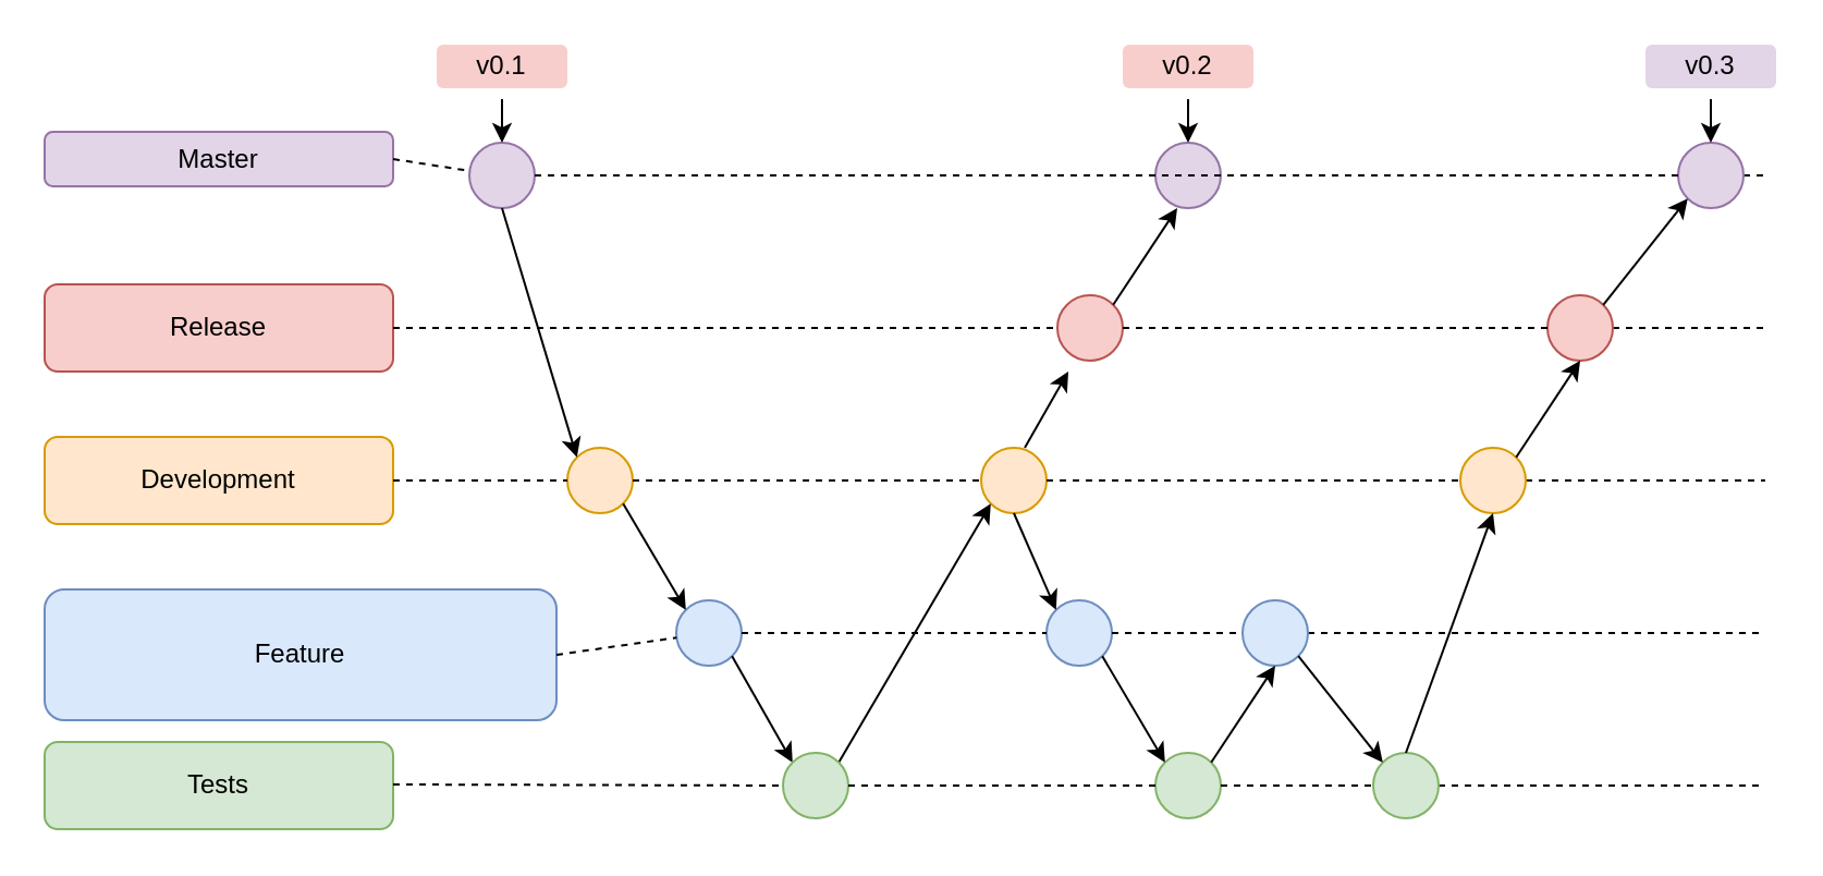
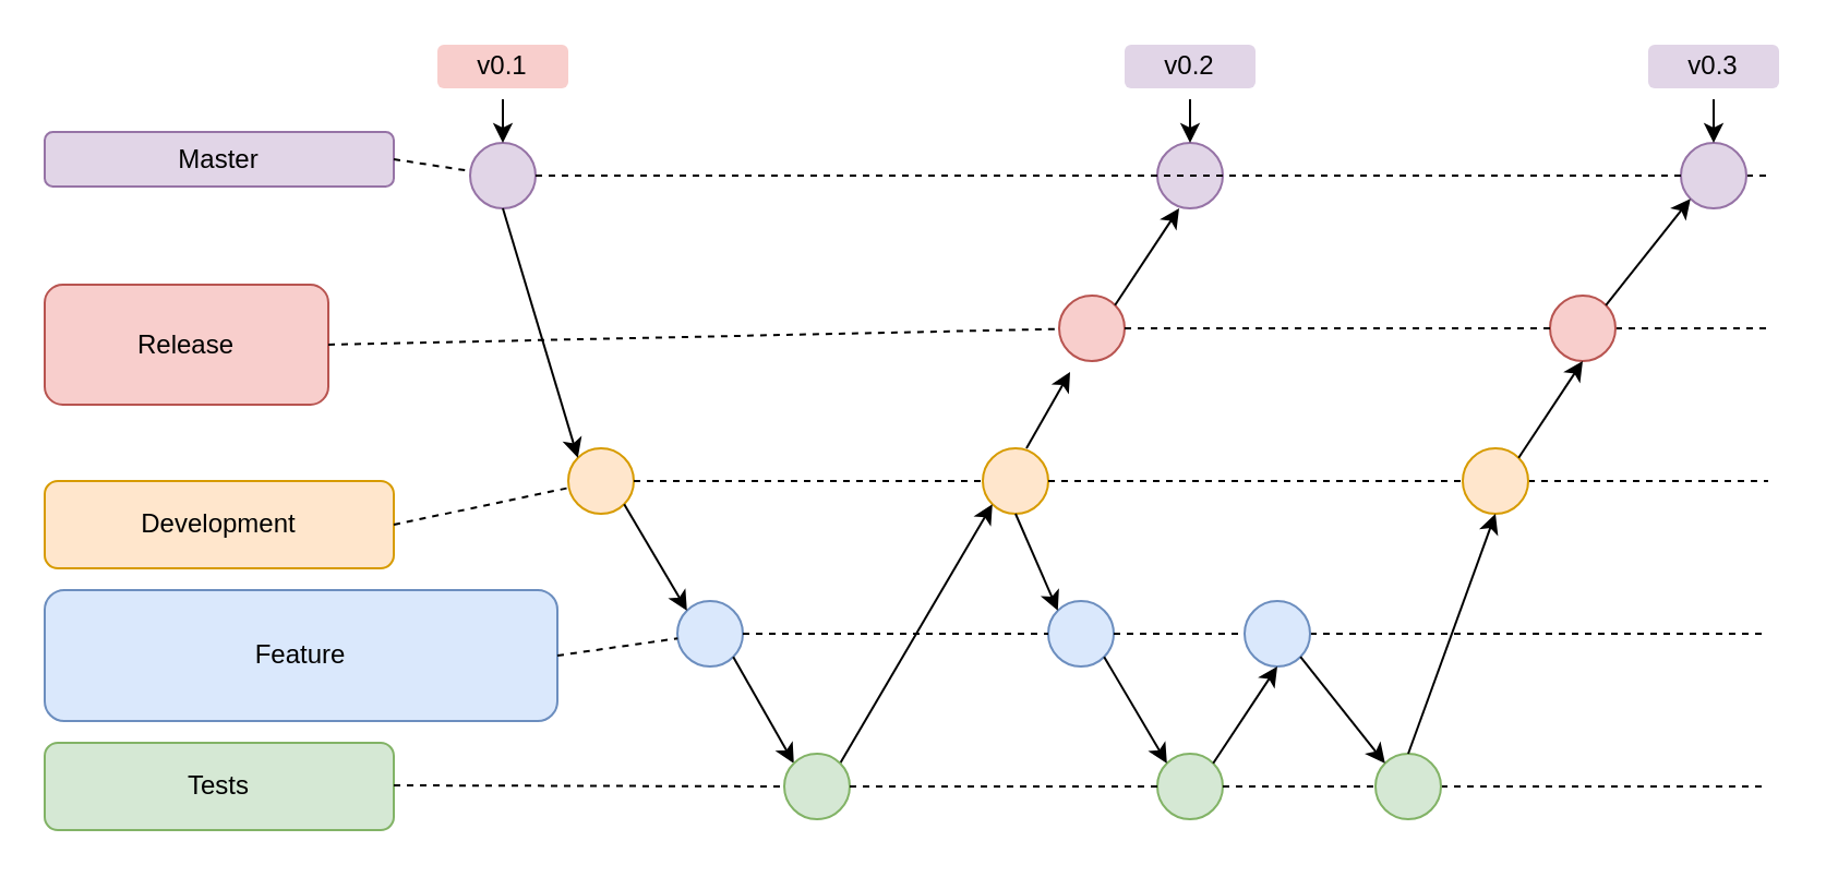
  <mxCell id="0" />
  <mxCell id="1" parent="0" />
  <mxCell id="2" value="Master" style="rounded=1;whiteSpace=wrap;html=1;fillColor=#e1d5e7;strokeColor=#9673a6;" vertex="1" parent="1"><mxGeometry x="20" y="60" width="160" height="25" as="geometry" /></mxCell>
- <mxCell id="3" value="Release" style="rounded=1;whiteSpace=wrap;html=1;fillColor=#f8cecc;strokeColor=#b85450;" vertex="1" parent="1"><mxGeometry x="20" y="130" width="160" height="40" as="geometry" /></mxCell>
- <mxCell id="4" value="Development" style="rounded=1;whiteSpace=wrap;html=1;fillColor=#ffe6cc;strokeColor=#d79b00;" vertex="1" parent="1"><mxGeometry x="20" y="200" width="160" height="40" as="geometry" /></mxCell>
+ <mxCell id="3" value="Release" style="rounded=1;whiteSpace=wrap;html=1;fillColor=#f8cecc;strokeColor=#b85450;" vertex="1" parent="1"><mxGeometry x="20" y="130" width="130" height="55" as="geometry" /></mxCell>
+ <mxCell id="4" value="Development" style="rounded=1;whiteSpace=wrap;html=1;fillColor=#ffe6cc;strokeColor=#d79b00;" vertex="1" parent="1"><mxGeometry x="20" y="220" width="160" height="40" as="geometry" /></mxCell>
  <mxCell id="5" value="Feature" style="rounded=1;whiteSpace=wrap;html=1;fillColor=#dae8fc;strokeColor=#6c8ebf;" vertex="1" parent="1"><mxGeometry x="20" y="270" width="235" height="60" as="geometry" /></mxCell>
  <mxCell id="6" value="" style="endArrow=none;dashed=1;html=1;exitX=1;exitY=0.5;exitDx=0;exitDy=0;" edge="1" parent="1" source="52"><mxGeometry width="50" height="50" relative="1" as="geometry"><mxPoint x="190" y="300" as="sourcePoint" /><mxPoint x="810" y="220" as="targetPoint" /></mxGeometry></mxCell>
  <mxCell id="7" value="" style="endArrow=none;dashed=1;html=1;exitX=1;exitY=0.5;exitDx=0;exitDy=0;" edge="1" parent="1" source="48"><mxGeometry width="50" height="50" relative="1" as="geometry"><mxPoint x="230" y="150" as="sourcePoint" /><mxPoint x="810" y="150" as="targetPoint" /></mxGeometry></mxCell>
  <mxCell id="8" value="" style="endArrow=none;dashed=1;html=1;exitX=1;exitY=0.5;exitDx=0;exitDy=0;" edge="1" parent="1"><mxGeometry width="50" height="50" relative="1" as="geometry"><mxPoint x="590" y="80" as="sourcePoint" /><mxPoint x="590" y="80" as="targetPoint" /></mxGeometry></mxCell>
  <mxCell id="9" value="" style="endArrow=none;dashed=1;html=1;exitX=1;exitY=0.5;exitDx=0;exitDy=0;" edge="1" parent="1" source="50"><mxGeometry width="50" height="50" relative="1" as="geometry"><mxPoint x="180" y="80" as="sourcePoint" /><mxPoint x="810" y="80" as="targetPoint" /></mxGeometry></mxCell>
  <mxCell id="10" value="" style="ellipse;whiteSpace=wrap;html=1;aspect=fixed;fillColor=#e1d5e7;strokeColor=#9673a6;" vertex="1" parent="1"><mxGeometry x="530" y="65" width="30" height="30" as="geometry" /></mxCell>
  <mxCell id="11" value="" style="ellipse;whiteSpace=wrap;html=1;aspect=fixed;fillColor=#f8cecc;strokeColor=#b85450;" vertex="1" parent="1"><mxGeometry x="485" y="135" width="30" height="30" as="geometry" /></mxCell>
  <mxCell id="12" value="" style="endArrow=none;dashed=1;html=1;exitX=1;exitY=0.5;exitDx=0;exitDy=0;" edge="1" parent="1" source="3" target="11"><mxGeometry width="50" height="50" relative="1" as="geometry"><mxPoint x="180" y="150" as="sourcePoint" /><mxPoint x="590" y="149.5" as="targetPoint" /></mxGeometry></mxCell>
  <mxCell id="13" value="" style="ellipse;whiteSpace=wrap;html=1;aspect=fixed;fillColor=#ffe6cc;strokeColor=#d79b00;" vertex="1" parent="1"><mxGeometry x="260" y="205" width="30" height="30" as="geometry" /></mxCell>
  <mxCell id="14" value="" style="endArrow=none;dashed=1;html=1;exitX=1;exitY=0.5;exitDx=0;exitDy=0;" edge="1" parent="1" source="4" target="13"><mxGeometry width="50" height="50" relative="1" as="geometry"><mxPoint x="180" y="220" as="sourcePoint" /><mxPoint x="590" y="220" as="targetPoint" /></mxGeometry></mxCell>
  <mxCell id="15" value="" style="ellipse;whiteSpace=wrap;html=1;aspect=fixed;fillColor=#dae8fc;strokeColor=#6c8ebf;" vertex="1" parent="1"><mxGeometry x="310" y="275" width="30" height="30" as="geometry" /></mxCell>
  <mxCell id="16" value="" style="endArrow=none;dashed=1;html=1;exitX=1;exitY=0.5;exitDx=0;exitDy=0;" edge="1" parent="1" source="5" target="15"><mxGeometry width="50" height="50" relative="1" as="geometry"><mxPoint x="180" y="290" as="sourcePoint" /><mxPoint x="600" y="290" as="targetPoint" /></mxGeometry></mxCell>
  <mxCell id="17" value="" style="ellipse;whiteSpace=wrap;html=1;aspect=fixed;fillColor=#e1d5e7;strokeColor=#9673a6;" vertex="1" parent="1"><mxGeometry x="215" y="65" width="30" height="30" as="geometry" /></mxCell>
  <mxCell id="18" value="" style="endArrow=none;dashed=1;html=1;exitX=1;exitY=0.5;exitDx=0;exitDy=0;" edge="1" parent="1" source="2" target="17"><mxGeometry width="50" height="50" relative="1" as="geometry"><mxPoint x="180" y="80" as="sourcePoint" /><mxPoint x="350" y="80" as="targetPoint" /></mxGeometry></mxCell>
  <mxCell id="19" value="" style="endArrow=classic;html=1;entryX=0;entryY=0;entryDx=0;entryDy=0;exitX=1;exitY=1;exitDx=0;exitDy=0;" edge="1" parent="1" source="13" target="15"><mxGeometry width="50" height="50" relative="1" as="geometry"><mxPoint x="20" y="380" as="sourcePoint" /><mxPoint x="70" y="330" as="targetPoint" /></mxGeometry></mxCell>
  <mxCell id="20" value="" style="endArrow=none;dashed=1;html=1;exitX=1;exitY=0.5;exitDx=0;exitDy=0;" edge="1" parent="1" source="42"><mxGeometry width="50" height="50" relative="1" as="geometry"><mxPoint x="340" y="290" as="sourcePoint" /><mxPoint x="810" y="290" as="targetPoint" /></mxGeometry></mxCell>
  <mxCell id="21" value="" style="endArrow=classic;html=1;entryX=0;entryY=0;entryDx=0;entryDy=0;exitX=0.5;exitY=1;exitDx=0;exitDy=0;" edge="1" parent="1" source="17" target="13"><mxGeometry width="50" height="50" relative="1" as="geometry"><mxPoint x="20" y="380" as="sourcePoint" /><mxPoint x="70" y="330" as="targetPoint" /></mxGeometry></mxCell>
  <mxCell id="22" value="" style="endArrow=classic;html=1;entryX=0;entryY=0;entryDx=0;entryDy=0;exitX=1;exitY=1;exitDx=0;exitDy=0;" edge="1" parent="1" source="15" target="30"><mxGeometry width="50" height="50" relative="1" as="geometry"><mxPoint x="20" y="380" as="sourcePoint" /><mxPoint x="70" y="330" as="targetPoint" /></mxGeometry></mxCell>
  <mxCell id="23" value="" style="ellipse;whiteSpace=wrap;html=1;aspect=fixed;fillColor=#ffe6cc;strokeColor=#d79b00;" vertex="1" parent="1"><mxGeometry x="450" y="205" width="30" height="30" as="geometry" /></mxCell>
  <mxCell id="24" value="" style="endArrow=none;dashed=1;html=1;exitX=1;exitY=0.5;exitDx=0;exitDy=0;" edge="1" parent="1" source="13" target="23"><mxGeometry width="50" height="50" relative="1" as="geometry"><mxPoint x="290" y="220" as="sourcePoint" /><mxPoint x="590" y="220" as="targetPoint" /></mxGeometry></mxCell>
  <mxCell id="25" value="" style="endArrow=classic;html=1;entryX=0;entryY=1;entryDx=0;entryDy=0;exitX=1;exitY=0;exitDx=0;exitDy=0;" edge="1" parent="1" source="30" target="23"><mxGeometry width="50" height="50" relative="1" as="geometry"><mxPoint x="430" y="275" as="sourcePoint" /><mxPoint x="384" y="300" as="targetPoint" /></mxGeometry></mxCell>
  <mxCell id="26" value="" style="endArrow=classic;html=1;" edge="1" parent="1"><mxGeometry width="50" height="50" relative="1" as="geometry"><mxPoint x="470" y="205" as="sourcePoint" /><mxPoint x="490" y="170" as="targetPoint" /></mxGeometry></mxCell>
  <mxCell id="27" value="" style="endArrow=classic;html=1;exitX=1;exitY=0;exitDx=0;exitDy=0;" edge="1" parent="1" source="11"><mxGeometry width="50" height="50" relative="1" as="geometry"><mxPoint x="20" y="380" as="sourcePoint" /><mxPoint x="540" y="95" as="targetPoint" /></mxGeometry></mxCell>
  <mxCell id="28" value="Tests" style="rounded=1;whiteSpace=wrap;html=1;fillColor=#d5e8d4;strokeColor=#82b366;" vertex="1" parent="1"><mxGeometry x="20" y="340" width="160" height="40" as="geometry" /></mxCell>
  <mxCell id="29" value="" style="endArrow=none;dashed=1;html=1;exitX=1;exitY=0.5;exitDx=0;exitDy=0;" edge="1" parent="1" source="43"><mxGeometry width="50" height="50" relative="1" as="geometry"><mxPoint x="180" y="359.5" as="sourcePoint" /><mxPoint x="810" y="360" as="targetPoint" /></mxGeometry></mxCell>
  <mxCell id="30" value="" style="ellipse;whiteSpace=wrap;html=1;aspect=fixed;fillColor=#d5e8d4;strokeColor=#82b366;" vertex="1" parent="1"><mxGeometry x="359" y="345" width="30" height="30" as="geometry" /></mxCell>
  <mxCell id="31" value="" style="endArrow=none;dashed=1;html=1;exitX=1;exitY=0.5;exitDx=0;exitDy=0;" edge="1" parent="1" target="30"><mxGeometry width="50" height="50" relative="1" as="geometry"><mxPoint x="180" y="359.5" as="sourcePoint" /><mxPoint x="600" y="360" as="targetPoint" /></mxGeometry></mxCell>
  <mxCell id="32" style="edgeStyle=orthogonalEdgeStyle;rounded=0;orthogonalLoop=1;jettySize=auto;html=1;exitX=0.5;exitY=1;exitDx=0;exitDy=0;entryX=0.5;entryY=0;entryDx=0;entryDy=0;" edge="1" parent="1" source="33" target="17"><mxGeometry relative="1" as="geometry" /></mxCell>
  <mxCell id="33" value="v0.1" style="rounded=1;whiteSpace=wrap;html=1;fillColor=#f8cecc;strokeColor=none;perimeterSpacing=5;" vertex="1" parent="1"><mxGeometry x="200" y="20" width="60" height="20" as="geometry" /></mxCell>
  <mxCell id="34" style="edgeStyle=orthogonalEdgeStyle;rounded=0;orthogonalLoop=1;jettySize=auto;html=1;exitX=0.5;exitY=1;exitDx=0;exitDy=0;entryX=0.5;entryY=0;entryDx=0;entryDy=0;" edge="1" parent="1" source="35" target="10"><mxGeometry relative="1" as="geometry" /></mxCell>
- <mxCell id="35" value="v0.2" style="rounded=1;whiteSpace=wrap;html=1;fillColor=#f8cecc;strokeColor=none;perimeterSpacing=5;" vertex="1" parent="1"><mxGeometry x="515" y="20" width="60" height="20" as="geometry" /></mxCell>
+ <mxCell id="35" value="v0.2" style="rounded=1;whiteSpace=wrap;html=1;fillColor=#e1d5e7;strokeColor=none;perimeterSpacing=5;" vertex="1" parent="1"><mxGeometry x="515" y="20" width="60" height="20" as="geometry" /></mxCell>
  <mxCell id="36" value="" style="ellipse;whiteSpace=wrap;html=1;aspect=fixed;fillColor=#dae8fc;strokeColor=#6c8ebf;" vertex="1" parent="1"><mxGeometry x="480" y="275" width="30" height="30" as="geometry" /></mxCell>
  <mxCell id="37" value="" style="endArrow=none;dashed=1;html=1;exitX=1;exitY=0.5;exitDx=0;exitDy=0;" edge="1" parent="1" source="15" target="36"><mxGeometry width="50" height="50" relative="1" as="geometry"><mxPoint x="340" y="290" as="sourcePoint" /><mxPoint x="600" y="290" as="targetPoint" /></mxGeometry></mxCell>
  <mxCell id="38" value="" style="endArrow=classic;html=1;exitX=0.5;exitY=1;exitDx=0;exitDy=0;entryX=0;entryY=0;entryDx=0;entryDy=0;" edge="1" parent="1" source="23" target="36"><mxGeometry width="50" height="50" relative="1" as="geometry"><mxPoint x="20" y="450" as="sourcePoint" /><mxPoint x="484" y="270" as="targetPoint" /></mxGeometry></mxCell>
  <mxCell id="39" value="" style="ellipse;whiteSpace=wrap;html=1;aspect=fixed;fillColor=#d5e8d4;strokeColor=#82b366;" vertex="1" parent="1"><mxGeometry x="530" y="345" width="30" height="30" as="geometry" /></mxCell>
  <mxCell id="40" value="" style="endArrow=none;dashed=1;html=1;exitX=1;exitY=0.5;exitDx=0;exitDy=0;" edge="1" parent="1" source="30" target="39"><mxGeometry width="50" height="50" relative="1" as="geometry"><mxPoint x="389" y="360" as="sourcePoint" /><mxPoint x="690" y="360" as="targetPoint" /></mxGeometry></mxCell>
  <mxCell id="41" value="" style="endArrow=classic;html=1;exitX=1;exitY=1;exitDx=0;exitDy=0;entryX=0;entryY=0;entryDx=0;entryDy=0;" edge="1" parent="1" source="36" target="39"><mxGeometry width="50" height="50" relative="1" as="geometry"><mxPoint x="20" y="450" as="sourcePoint" /><mxPoint x="523" y="342" as="targetPoint" /></mxGeometry></mxCell>
  <mxCell id="42" value="" style="ellipse;whiteSpace=wrap;html=1;aspect=fixed;fillColor=#dae8fc;strokeColor=#6c8ebf;" vertex="1" parent="1"><mxGeometry x="570" y="275" width="30" height="30" as="geometry" /></mxCell>
  <mxCell id="43" value="" style="ellipse;whiteSpace=wrap;html=1;aspect=fixed;fillColor=#d5e8d4;strokeColor=#82b366;" vertex="1" parent="1"><mxGeometry x="630" y="345" width="30" height="30" as="geometry" /></mxCell>
  <mxCell id="44" value="" style="endArrow=none;dashed=1;html=1;exitX=1;exitY=0.5;exitDx=0;exitDy=0;" edge="1" parent="1" source="39" target="43"><mxGeometry width="50" height="50" relative="1" as="geometry"><mxPoint x="560" y="360" as="sourcePoint" /><mxPoint x="690" y="360" as="targetPoint" /></mxGeometry></mxCell>
  <mxCell id="45" value="" style="endArrow=classic;html=1;entryX=0.5;entryY=1;entryDx=0;entryDy=0;exitX=1;exitY=0;exitDx=0;exitDy=0;" edge="1" parent="1" source="39" target="42"><mxGeometry width="50" height="50" relative="1" as="geometry"><mxPoint x="20" y="450" as="sourcePoint" /><mxPoint x="70" y="400" as="targetPoint" /></mxGeometry></mxCell>
  <mxCell id="46" value="" style="endArrow=classic;html=1;entryX=0;entryY=0;entryDx=0;entryDy=0;exitX=1;exitY=1;exitDx=0;exitDy=0;" edge="1" parent="1" source="42" target="43"><mxGeometry width="50" height="50" relative="1" as="geometry"><mxPoint x="565.607" y="359.393" as="sourcePoint" /><mxPoint x="595" y="315" as="targetPoint" /></mxGeometry></mxCell>
  <mxCell id="47" value="" style="endArrow=none;dashed=1;html=1;exitX=1;exitY=0.5;exitDx=0;exitDy=0;entryX=0;entryY=0.5;entryDx=0;entryDy=0;" edge="1" parent="1" source="36" target="42"><mxGeometry width="50" height="50" relative="1" as="geometry"><mxPoint x="610" y="300" as="sourcePoint" /><mxPoint x="820" y="300" as="targetPoint" /></mxGeometry></mxCell>
  <mxCell id="48" value="" style="ellipse;whiteSpace=wrap;html=1;aspect=fixed;fillColor=#f8cecc;strokeColor=#b85450;" vertex="1" parent="1"><mxGeometry x="710" y="135" width="30" height="30" as="geometry" /></mxCell>
  <mxCell id="49" value="" style="endArrow=none;dashed=1;html=1;exitX=1;exitY=0.5;exitDx=0;exitDy=0;" edge="1" parent="1" source="11" target="48"><mxGeometry width="50" height="50" relative="1" as="geometry"><mxPoint x="515" y="150" as="sourcePoint" /><mxPoint x="810" y="150" as="targetPoint" /></mxGeometry></mxCell>
  <mxCell id="50" value="" style="ellipse;whiteSpace=wrap;html=1;aspect=fixed;fillColor=#e1d5e7;strokeColor=#9673a6;" vertex="1" parent="1"><mxGeometry x="770" y="65" width="30" height="30" as="geometry" /></mxCell>
  <mxCell id="51" value="" style="endArrow=none;dashed=1;html=1;exitX=1;exitY=0.5;exitDx=0;exitDy=0;" edge="1" parent="1" source="17" target="50"><mxGeometry width="50" height="50" relative="1" as="geometry"><mxPoint x="245" y="80" as="sourcePoint" /><mxPoint x="810" y="80" as="targetPoint" /></mxGeometry></mxCell>
  <mxCell id="52" value="" style="ellipse;whiteSpace=wrap;html=1;aspect=fixed;fillColor=#ffe6cc;strokeColor=#d79b00;" vertex="1" parent="1"><mxGeometry x="670" y="205" width="30" height="30" as="geometry" /></mxCell>
  <mxCell id="53" value="" style="endArrow=none;dashed=1;html=1;exitX=1;exitY=0.5;exitDx=0;exitDy=0;" edge="1" parent="1" source="23" target="52"><mxGeometry width="50" height="50" relative="1" as="geometry"><mxPoint x="480" y="220" as="sourcePoint" /><mxPoint x="810" y="220" as="targetPoint" /></mxGeometry></mxCell>
  <mxCell id="54" value="" style="endArrow=classic;html=1;entryX=0.5;entryY=1;entryDx=0;entryDy=0;exitX=0.5;exitY=0;exitDx=0;exitDy=0;" edge="1" parent="1" source="43" target="52"><mxGeometry width="50" height="50" relative="1" as="geometry"><mxPoint x="20" y="450" as="sourcePoint" /><mxPoint x="70" y="400" as="targetPoint" /></mxGeometry></mxCell>
  <mxCell id="55" value="" style="endArrow=classic;html=1;entryX=0.5;entryY=1;entryDx=0;entryDy=0;exitX=1;exitY=0;exitDx=0;exitDy=0;" edge="1" parent="1" source="52" target="48"><mxGeometry width="50" height="50" relative="1" as="geometry"><mxPoint x="20" y="450" as="sourcePoint" /><mxPoint x="70" y="400" as="targetPoint" /></mxGeometry></mxCell>
  <mxCell id="56" value="" style="endArrow=classic;html=1;entryX=0;entryY=1;entryDx=0;entryDy=0;exitX=1;exitY=0;exitDx=0;exitDy=0;" edge="1" parent="1" source="48" target="50"><mxGeometry width="50" height="50" relative="1" as="geometry"><mxPoint x="705.607" y="219.393" as="sourcePoint" /><mxPoint x="735" y="175" as="targetPoint" /></mxGeometry></mxCell>
  <mxCell id="57" style="edgeStyle=orthogonalEdgeStyle;rounded=0;orthogonalLoop=1;jettySize=auto;html=1;exitX=0.5;exitY=1;exitDx=0;exitDy=0;entryX=0.5;entryY=0;entryDx=0;entryDy=0;" edge="1" parent="1" source="58" target="50"><mxGeometry relative="1" as="geometry" /></mxCell>
  <mxCell id="58" value="v0.3" style="rounded=1;whiteSpace=wrap;html=1;fillColor=#e1d5e7;strokeColor=none;perimeterSpacing=5;" vertex="1" parent="1"><mxGeometry x="755" y="20" width="60" height="20" as="geometry" /></mxCell>
